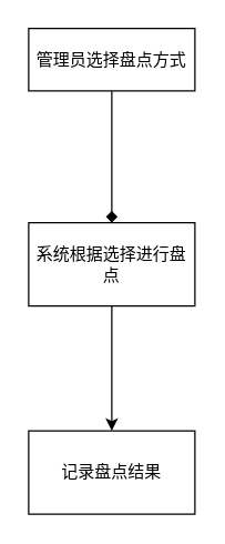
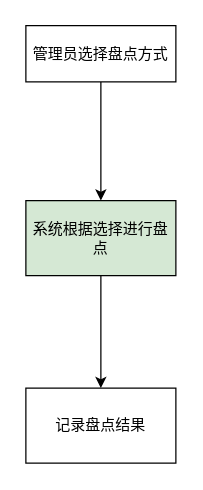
  <mxCell id="0" />
  <mxCell id="1" parent="0" />
  <mxCell id="2" value="管理员选择盘点方式" style="rounded=0;whiteSpace=wrap;html=1;" vertex="1" parent="1"><mxGeometry x="20" y="20" width="120" height="45" as="geometry" /></mxCell>
- <mxCell id="3" value="系统根据选择进行盘点" style="rounded=0;whiteSpace=wrap;html=1;" vertex="1" parent="1"><mxGeometry x="20" y="160" width="120" height="60" as="geometry" /></mxCell>
+ <mxCell id="3" value="系统根据选择进行盘点" style="rounded=0;whiteSpace=wrap;html=1;fillColor=#d5e8d4;" vertex="1" parent="1"><mxGeometry x="20" y="160" width="120" height="60" as="geometry" /></mxCell>
  <mxCell id="4" value="记录盘点结果" style="rounded=0;whiteSpace=wrap;html=1;" vertex="1" parent="1"><mxGeometry x="20" y="310" width="120" height="60" as="geometry" /></mxCell>
- <mxCell id="5" value="" style="endArrow=diamond;html=1;rounded=0;" edge="1" parent="1" source="2" target="3"><mxGeometry width="50" height="50" relative="1" as="geometry"><mxPoint x="100" y="50" as="sourcePoint" /><mxPoint x="150" y="0" as="targetPoint" /></mxGeometry></mxCell>
+ <mxCell id="5" value="" style="endArrow=classic;html=1;rounded=0;" edge="1" parent="1" source="2" target="3"><mxGeometry width="50" height="50" relative="1" as="geometry"><mxPoint x="100" y="50" as="sourcePoint" /><mxPoint x="150" y="0" as="targetPoint" /></mxGeometry></mxCell>
  <mxCell id="6" value="" style="endArrow=classic;html=1;rounded=0;" edge="1" parent="1" source="3" target="4"><mxGeometry width="50" height="50" relative="1" as="geometry"><mxPoint x="190" y="210" as="sourcePoint" /><mxPoint x="240" y="160" as="targetPoint" /></mxGeometry></mxCell>
